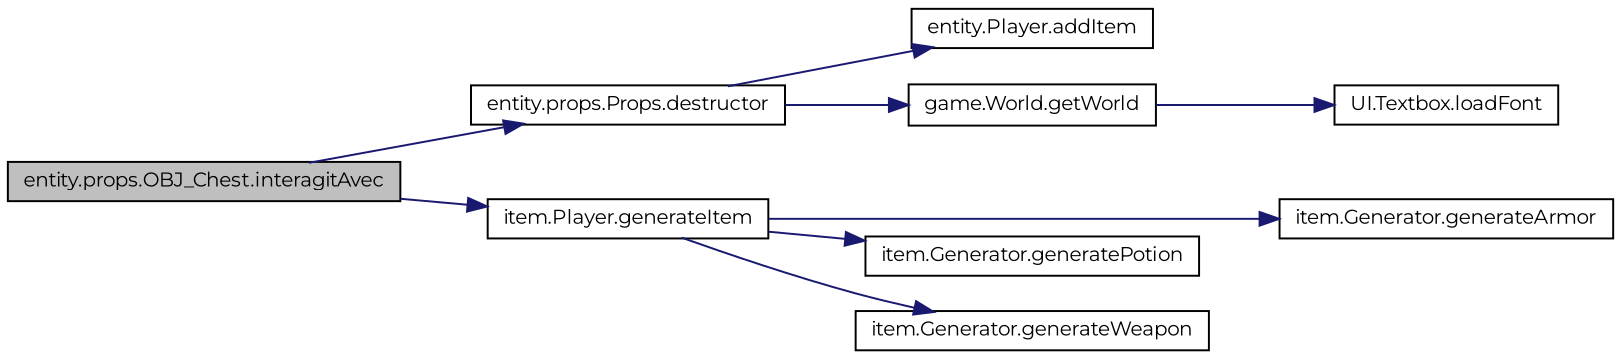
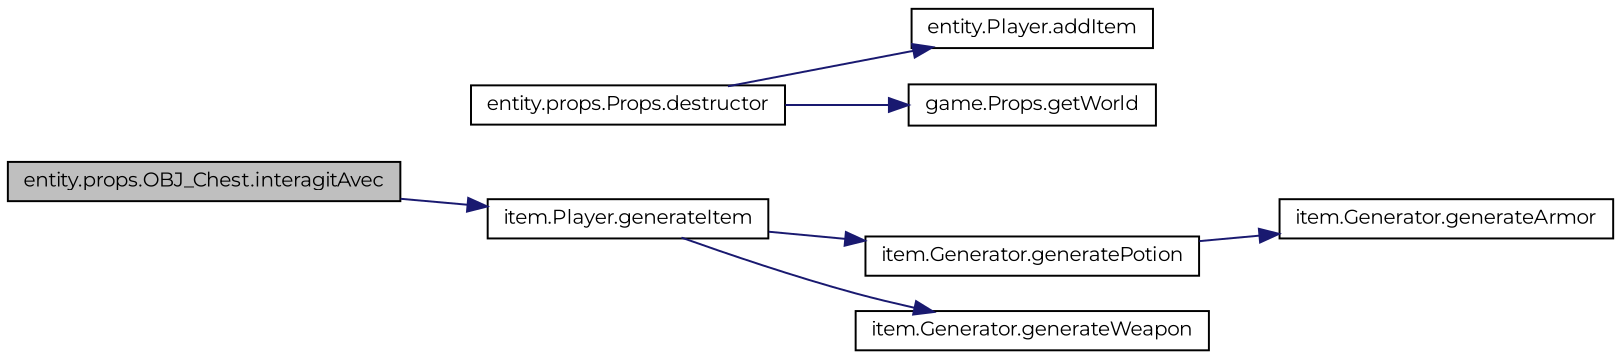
  digraph {
    fontname=Montserrat
    rankdir=LR
    node [color=black fillcolor=white fontname=Montserrat fontsize=10 shape=record style=filled]
    edge [color=midnightblue fontname=Montserrat fontsize=10 labelfontname=Helvetica labelfontsize=10 style=solid]
    n1 [fillcolor=grey75 fontcolor=black height=0.2 label="entity.props.OBJ_Chest.interagitAvec" width=0.4]
    n2 [height=0.2 label="entity.props.Props.destructor" width=0.4]
    n3 [height=0.2 label="item.Player.generateItem" width=0.4]
    n4 [height=0.2 label="entity.Player.addItem" width=0.4]
-   n5 [height=0.2 label="game.World.getWorld" width=0.4]
+   n5 [height=0.2 label="game.Props.getWorld" width=0.4]
    n6 [height=0.2 label="item.Generator.generateArmor" width=0.4]
    n7 [height=0.2 label="item.Generator.generatePotion" width=0.4]
    n8 [height=0.2 label="item.Generator.generateWeapon" width=0.4]
-   n9 [height=0.2 label="UI.Textbox.loadFont" width=0.4]
-   n1 -> n2
    n1 -> n3
    n2 -> n4
    n2 -> n5
-   n3 -> n6
+   n7 -> n6
    n3 -> n7
    n3 -> n8
-   n5 -> n9
  }
